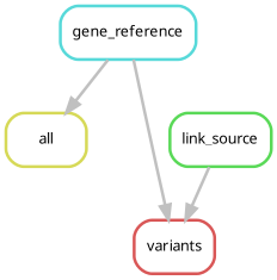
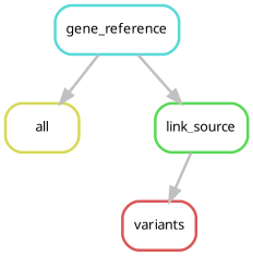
  digraph {
    bgcolor=white
    node [fontname=sans fontsize=10 penwidth=2 shape=box style=rounded]
    edge [color=grey penwidth=2]
    n1 [color="0.17 0.6 0.85" label=all]
    n2 [color="0.50 0.6 0.85" label=gene_reference]
    n3 [color="0.00 0.6 0.85" label=variants]
    n4 [color="0.33 0.6 0.85" label=link_source]
    n2 -> n1
-   n2 -> n3
+   n2 -> n4
    n4 -> n3
  }
